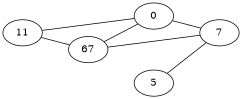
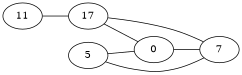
  strict graph {
    rankdir=LR
    edge [weight=3]
    n1 [label=0]
-   17 [label=67]
+   17
    7
    11
    5
    n1 -- 7 [weight=5]
    17 -- n1
    17 -- 7
-   11 -- n1
+   5 -- n1
    11 -- 17
    5 -- 7 [weight=2]
  }
